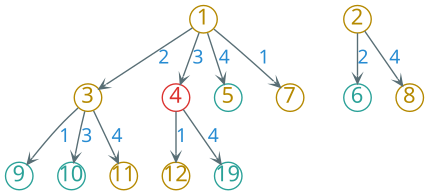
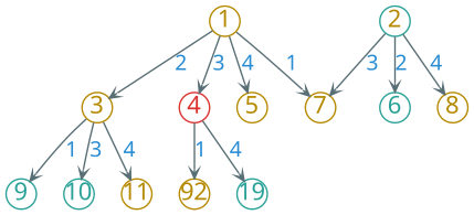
  digraph {
    nodesep=0.25
    rankdir=TB
    ranksep=0.3
    node [color="#b58900" fixedsize=true fontcolor="#b58900" fontname=LXGWWenKai fontsize=16 shape=circle]
    edge [arrowhead=vee arrowsize=0.6 color="#586e75" fontcolor="#268bd2" fontname=LXGWWenKai fontsize=14]
    1 [width=0.28]
    3 [width=0.28]
    4 [color="#dc322f" fontcolor="#dc322f" width=0.28]
-   5 [color="#2aa198" width=0.28]
+   5 [width=0.28]
    7 [width=0.28]
-   2 [width=0.28]
+   2 [color="#2aa198" width=0.28]
    6 [color="#2aa198" fontcolor="#2aa198" width=0.28]
    8 [width=0.28]
    9 [color="#2aa198" fontcolor="#2aa198" width=0.28]
    10 [color="#2aa198" fontcolor="#2aa198" width=0.28]
    11 [width=0.28]
-   12 [width=0.28]
+   12 [width=0.28 label=92]
    n13 [color="#2aa198" fontcolor="#2aa198" label=19 width=0.28]
    1 -> 3 [label=2]
    1 -> 4 [label=3]
    1 -> 5 [label=4]
    1 -> 7 [label=1]
    3 -> 9 [label=1]
    3 -> 10 [label=3]
    3 -> 11 [label=4]
    4 -> 12 [label=1]
    4 -> n13 [label=4]
+   2 -> 7 [label=3]
    2 -> 6 [label=2]
    2 -> 8 [label=4]
  }
